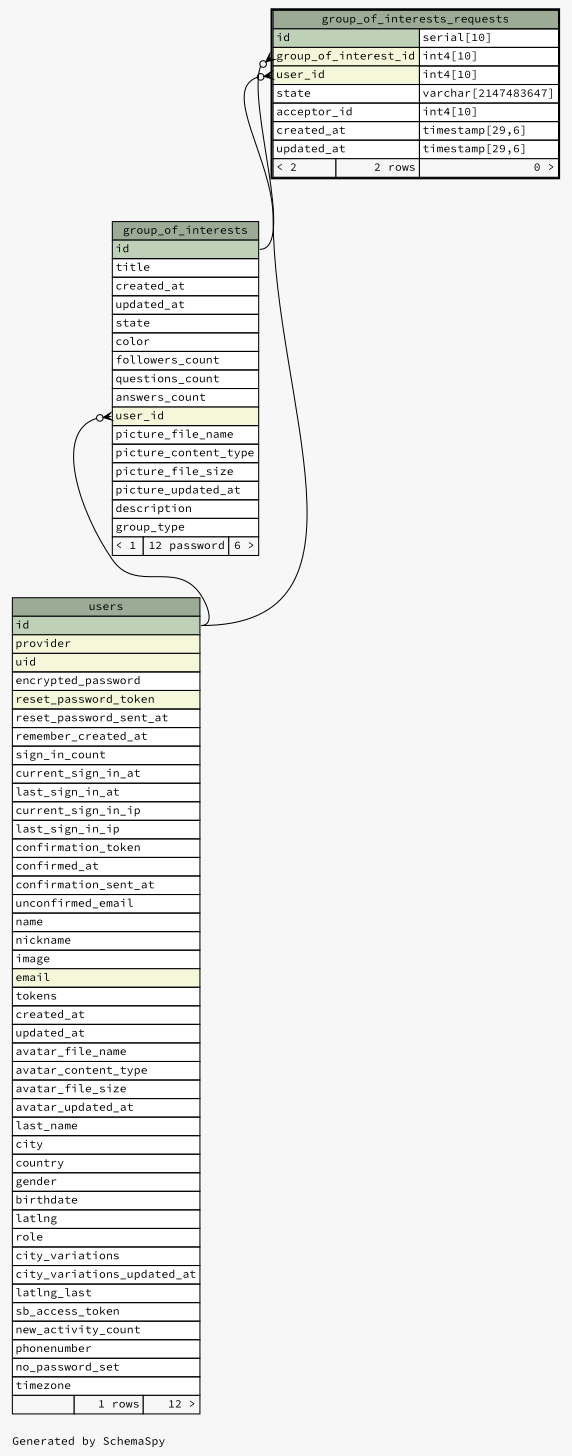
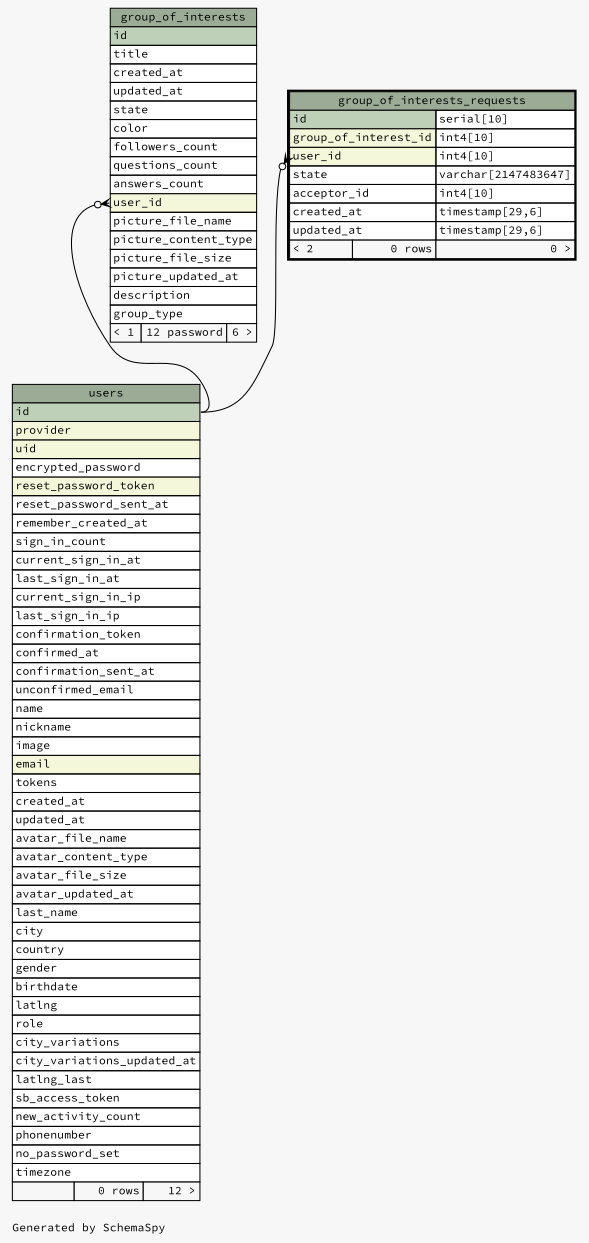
  digraph {
    bgcolor="#f7f7f7"
    fontname="Source Code Pro"
    fontsize=11
    label="\nGenerated by SchemaSpy"
    labeljust=l
    nodesep=0.18
    rankdir=TB
    ranksep=0.46
    node [fontname="Source Code Pro" fontsize=11 shape=plaintext]
    edge [arrowhead=none arrowsize=0.8 arrowtail=crowodot dir=back fontname="Source Code Pro" headport="id:e" tailport="user_id:w"]
    n1 [label=<     <TABLE BORDER="0" CELLBORDER="1" CELLSPACING="0" BGCOLOR="#ffffff">       <TR><TD COLSPAN="3" BGCOLOR="#9bab96" ALIGN="CENTER">group_of_interests</TD></TR>       <TR><TD PORT="id" COLSPAN="3" BGCOLOR="#bed1b8" ALIGN="LEFT">id</TD></TR>       <TR><TD PORT="title" COLSPAN="3" ALIGN="LEFT">title</TD></TR>       <TR><TD PORT="created_at" COLSPAN="3" ALIGN="LEFT">created_at</TD></TR>       <TR><TD PORT="updated_at" COLSPAN="3" ALIGN="LEFT">updated_at</TD></TR>       <TR><TD PORT="state" COLSPAN="3" ALIGN="LEFT">state</TD></TR>       <TR><TD PORT="color" COLSPAN="3" ALIGN="LEFT">color</TD></TR>       <TR><TD PORT="followers_count" COLSPAN="3" ALIGN="LEFT">followers_count</TD></TR>       <TR><TD PORT="questions_count" COLSPAN="3" ALIGN="LEFT">questions_count</TD></TR>       <TR><TD PORT="answers_count" COLSPAN="3" ALIGN="LEFT">answers_count</TD></TR>       <TR><TD PORT="user_id" COLSPAN="3" BGCOLOR="#f4f7da" ALIGN="LEFT">user_id</TD></TR>       <TR><TD PORT="picture_file_name" COLSPAN="3" ALIGN="LEFT">picture_file_name</TD></TR>       <TR><TD PORT="picture_content_type" COLSPAN="3" ALIGN="LEFT">picture_content_type</TD></TR>       <TR><TD PORT="picture_file_size" COLSPAN="3" ALIGN="LEFT">picture_file_size</TD></TR>       <TR><TD PORT="picture_updated_at" COLSPAN="3" ALIGN="LEFT">picture_updated_at</TD></TR>       <TR><TD PORT="description" COLSPAN="3" ALIGN="LEFT">description</TD></TR>       <TR><TD PORT="group_type" COLSPAN="3" ALIGN="LEFT">group_type</TD></TR>       <TR><TD ALIGN="LEFT" BGCOLOR="#f7f7f7">&lt; 1</TD><TD ALIGN="RIGHT" BGCOLOR="#f7f7f7">12 password</TD><TD ALIGN="RIGHT" BGCOLOR="#f7f7f7">6 &gt;</TD></TR>     </TABLE>>]
-   n2 [label=<     <TABLE BORDER="0" CELLBORDER="1" CELLSPACING="0" BGCOLOR="#ffffff">       <TR><TD COLSPAN="3" BGCOLOR="#9bab96" ALIGN="CENTER">users</TD></TR>       <TR><TD PORT="id" COLSPAN="3" BGCOLOR="#bed1b8" ALIGN="LEFT">id</TD></TR>       <TR><TD PORT="provider" COLSPAN="3" BGCOLOR="#f4f7da" ALIGN="LEFT">provider</TD></TR>       <TR><TD PORT="uid" COLSPAN="3" BGCOLOR="#f4f7da" ALIGN="LEFT">uid</TD></TR>       <TR><TD PORT="encrypted_password" COLSPAN="3" ALIGN="LEFT">encrypted_password</TD></TR>       <TR><TD PORT="reset_password_token" COLSPAN="3" BGCOLOR="#f4f7da" ALIGN="LEFT">reset_password_token</TD></TR>       <TR><TD PORT="reset_password_sent_at" COLSPAN="3" ALIGN="LEFT">reset_password_sent_at</TD></TR>       <TR><TD PORT="remember_created_at" COLSPAN="3" ALIGN="LEFT">remember_created_at</TD></TR>       <TR><TD PORT="sign_in_count" COLSPAN="3" ALIGN="LEFT">sign_in_count</TD></TR>       <TR><TD PORT="current_sign_in_at" COLSPAN="3" ALIGN="LEFT">current_sign_in_at</TD></TR>       <TR><TD PORT="last_sign_in_at" COLSPAN="3" ALIGN="LEFT">last_sign_in_at</TD></TR>       <TR><TD PORT="current_sign_in_ip" COLSPAN="3" ALIGN="LEFT">current_sign_in_ip</TD></TR>       <TR><TD PORT="last_sign_in_ip" COLSPAN="3" ALIGN="LEFT">last_sign_in_ip</TD></TR>       <TR><TD PORT="confirmation_token" COLSPAN="3" ALIGN="LEFT">confirmation_token</TD></TR>       <TR><TD PORT="confirmed_at" COLSPAN="3" ALIGN="LEFT">confirmed_at</TD></TR>       <TR><TD PORT="confirmation_sent_at" COLSPAN="3" ALIGN="LEFT">confirmation_sent_at</TD></TR>       <TR><TD PORT="unconfirmed_email" COLSPAN="3" ALIGN="LEFT">unconfirmed_email</TD></TR>       <TR><TD PORT="name" COLSPAN="3" ALIGN="LEFT">name</TD></TR>       <TR><TD PORT="nickname" COLSPAN="3" ALIGN="LEFT">nickname</TD></TR>       <TR><TD PORT="image" COLSPAN="3" ALIGN="LEFT">image</TD></TR>       <TR><TD PORT="email" COLSPAN="3" BGCOLOR="#f4f7da" ALIGN="LEFT">email</TD></TR>       <TR><TD PORT="tokens" COLSPAN="3" ALIGN="LEFT">tokens</TD></TR>       <TR><TD PORT="created_at" COLSPAN="3" ALIGN="LEFT">created_at</TD></TR>       <TR><TD PORT="updated_at" COLSPAN="3" ALIGN="LEFT">updated_at</TD></TR>       <TR><TD PORT="avatar_file_name" COLSPAN="3" ALIGN="LEFT">avatar_file_name</TD></TR>       <TR><TD PORT="avatar_content_type" COLSPAN="3" ALIGN="LEFT">avatar_content_type</TD></TR>       <TR><TD PORT="avatar_file_size" COLSPAN="3" ALIGN="LEFT">avatar_file_size</TD></TR>       <TR><TD PORT="avatar_updated_at" COLSPAN="3" ALIGN="LEFT">avatar_updated_at</TD></TR>       <TR><TD PORT="last_name" COLSPAN="3" ALIGN="LEFT">last_name</TD></TR>       <TR><TD PORT="city" COLSPAN="3" ALIGN="LEFT">city</TD></TR>       <TR><TD PORT="country" COLSPAN="3" ALIGN="LEFT">country</TD></TR>       <TR><TD PORT="gender" COLSPAN="3" ALIGN="LEFT">gender</TD></TR>       <TR><TD PORT="birthdate" COLSPAN="3" ALIGN="LEFT">birthdate</TD></TR>       <TR><TD PORT="latlng" COLSPAN="3" ALIGN="LEFT">latlng</TD></TR>       <TR><TD PORT="role" COLSPAN="3" ALIGN="LEFT">role</TD></TR>       <TR><TD PORT="city_variations" COLSPAN="3" ALIGN="LEFT">city_variations</TD></TR>       <TR><TD PORT="city_variations_updated_at" COLSPAN="3" ALIGN="LEFT">city_variations_updated_at</TD></TR>       <TR><TD PORT="latlng_last" COLSPAN="3" ALIGN="LEFT">latlng_last</TD></TR>       <TR><TD PORT="sb_access_token" COLSPAN="3" ALIGN="LEFT">sb_access_token</TD></TR>       <TR><TD PORT="new_activity_count" COLSPAN="3" ALIGN="LEFT">new_activity_count</TD></TR>       <TR><TD PORT="phonenumber" COLSPAN="3" ALIGN="LEFT">phonenumber</TD></TR>       <TR><TD PORT="no_password_set" COLSPAN="3" ALIGN="LEFT">no_password_set</TD></TR>       <TR><TD PORT="timezone" COLSPAN="3" ALIGN="LEFT">timezone</TD></TR>       <TR><TD ALIGN="LEFT" BGCOLOR="#f7f7f7">  </TD><TD ALIGN="RIGHT" BGCOLOR="#f7f7f7">1 rows</TD><TD ALIGN="RIGHT" BGCOLOR="#f7f7f7">12 &gt;</TD></TR>     </TABLE>>]
-   n3 [label=<     <TABLE BORDER="2" CELLBORDER="1" CELLSPACING="0" BGCOLOR="#ffffff">       <TR><TD COLSPAN="3" BGCOLOR="#9bab96" ALIGN="CENTER">group_of_interests_requests</TD></TR>       <TR><TD PORT="id" COLSPAN="2" BGCOLOR="#bed1b8" ALIGN="LEFT">id</TD><TD PORT="id.type" ALIGN="LEFT">serial[10]</TD></TR>       <TR><TD PORT="group_of_interest_id" COLSPAN="2" BGCOLOR="#f4f7da" ALIGN="LEFT">group_of_interest_id</TD><TD PORT="group_of_interest_id.type" ALIGN="LEFT">int4[10]</TD></TR>       <TR><TD PORT="user_id" COLSPAN="2" BGCOLOR="#f4f7da" ALIGN="LEFT">user_id</TD><TD PORT="user_id.type" ALIGN="LEFT">int4[10]</TD></TR>       <TR><TD PORT="state" COLSPAN="2" ALIGN="LEFT">state</TD><TD PORT="state.type" ALIGN="LEFT">varchar[2147483647]</TD></TR>       <TR><TD PORT="acceptor_id" COLSPAN="2" ALIGN="LEFT">acceptor_id</TD><TD PORT="acceptor_id.type" ALIGN="LEFT">int4[10]</TD></TR>       <TR><TD PORT="created_at" COLSPAN="2" ALIGN="LEFT">created_at</TD><TD PORT="created_at.type" ALIGN="LEFT">timestamp[29,6]</TD></TR>       <TR><TD PORT="updated_at" COLSPAN="2" ALIGN="LEFT">updated_at</TD><TD PORT="updated_at.type" ALIGN="LEFT">timestamp[29,6]</TD></TR>       <TR><TD ALIGN="LEFT" BGCOLOR="#f7f7f7">&lt; 2</TD><TD ALIGN="RIGHT" BGCOLOR="#f7f7f7">2 rows</TD><TD ALIGN="RIGHT" BGCOLOR="#f7f7f7">0 &gt;</TD></TR>     </TABLE>>]
+   n2 [label=<     <TABLE BORDER="0" CELLBORDER="1" CELLSPACING="0" BGCOLOR="#ffffff">       <TR><TD COLSPAN="3" BGCOLOR="#9bab96" ALIGN="CENTER">users</TD></TR>       <TR><TD PORT="id" COLSPAN="3" BGCOLOR="#bed1b8" ALIGN="LEFT">id</TD></TR>       <TR><TD PORT="provider" COLSPAN="3" BGCOLOR="#f4f7da" ALIGN="LEFT">provider</TD></TR>       <TR><TD PORT="uid" COLSPAN="3" BGCOLOR="#f4f7da" ALIGN="LEFT">uid</TD></TR>       <TR><TD PORT="encrypted_password" COLSPAN="3" ALIGN="LEFT">encrypted_password</TD></TR>       <TR><TD PORT="reset_password_token" COLSPAN="3" BGCOLOR="#f4f7da" ALIGN="LEFT">reset_password_token</TD></TR>       <TR><TD PORT="reset_password_sent_at" COLSPAN="3" ALIGN="LEFT">reset_password_sent_at</TD></TR>       <TR><TD PORT="remember_created_at" COLSPAN="3" ALIGN="LEFT">remember_created_at</TD></TR>       <TR><TD PORT="sign_in_count" COLSPAN="3" ALIGN="LEFT">sign_in_count</TD></TR>       <TR><TD PORT="current_sign_in_at" COLSPAN="3" ALIGN="LEFT">current_sign_in_at</TD></TR>       <TR><TD PORT="last_sign_in_at" COLSPAN="3" ALIGN="LEFT">last_sign_in_at</TD></TR>       <TR><TD PORT="current_sign_in_ip" COLSPAN="3" ALIGN="LEFT">current_sign_in_ip</TD></TR>       <TR><TD PORT="last_sign_in_ip" COLSPAN="3" ALIGN="LEFT">last_sign_in_ip</TD></TR>       <TR><TD PORT="confirmation_token" COLSPAN="3" ALIGN="LEFT">confirmation_token</TD></TR>       <TR><TD PORT="confirmed_at" COLSPAN="3" ALIGN="LEFT">confirmed_at</TD></TR>       <TR><TD PORT="confirmation_sent_at" COLSPAN="3" ALIGN="LEFT">confirmation_sent_at</TD></TR>       <TR><TD PORT="unconfirmed_email" COLSPAN="3" ALIGN="LEFT">unconfirmed_email</TD></TR>       <TR><TD PORT="name" COLSPAN="3" ALIGN="LEFT">name</TD></TR>       <TR><TD PORT="nickname" COLSPAN="3" ALIGN="LEFT">nickname</TD></TR>       <TR><TD PORT="image" COLSPAN="3" ALIGN="LEFT">image</TD></TR>       <TR><TD PORT="email" COLSPAN="3" BGCOLOR="#f4f7da" ALIGN="LEFT">email</TD></TR>       <TR><TD PORT="tokens" COLSPAN="3" ALIGN="LEFT">tokens</TD></TR>       <TR><TD PORT="created_at" COLSPAN="3" ALIGN="LEFT">created_at</TD></TR>       <TR><TD PORT="updated_at" COLSPAN="3" ALIGN="LEFT">updated_at</TD></TR>       <TR><TD PORT="avatar_file_name" COLSPAN="3" ALIGN="LEFT">avatar_file_name</TD></TR>       <TR><TD PORT="avatar_content_type" COLSPAN="3" ALIGN="LEFT">avatar_content_type</TD></TR>       <TR><TD PORT="avatar_file_size" COLSPAN="3" ALIGN="LEFT">avatar_file_size</TD></TR>       <TR><TD PORT="avatar_updated_at" COLSPAN="3" ALIGN="LEFT">avatar_updated_at</TD></TR>       <TR><TD PORT="last_name" COLSPAN="3" ALIGN="LEFT">last_name</TD></TR>       <TR><TD PORT="city" COLSPAN="3" ALIGN="LEFT">city</TD></TR>       <TR><TD PORT="country" COLSPAN="3" ALIGN="LEFT">country</TD></TR>       <TR><TD PORT="gender" COLSPAN="3" ALIGN="LEFT">gender</TD></TR>       <TR><TD PORT="birthdate" COLSPAN="3" ALIGN="LEFT">birthdate</TD></TR>       <TR><TD PORT="latlng" COLSPAN="3" ALIGN="LEFT">latlng</TD></TR>       <TR><TD PORT="role" COLSPAN="3" ALIGN="LEFT">role</TD></TR>       <TR><TD PORT="city_variations" COLSPAN="3" ALIGN="LEFT">city_variations</TD></TR>       <TR><TD PORT="city_variations_updated_at" COLSPAN="3" ALIGN="LEFT">city_variations_updated_at</TD></TR>       <TR><TD PORT="latlng_last" COLSPAN="3" ALIGN="LEFT">latlng_last</TD></TR>       <TR><TD PORT="sb_access_token" COLSPAN="3" ALIGN="LEFT">sb_access_token</TD></TR>       <TR><TD PORT="new_activity_count" COLSPAN="3" ALIGN="LEFT">new_activity_count</TD></TR>       <TR><TD PORT="phonenumber" COLSPAN="3" ALIGN="LEFT">phonenumber</TD></TR>       <TR><TD PORT="no_password_set" COLSPAN="3" ALIGN="LEFT">no_password_set</TD></TR>       <TR><TD PORT="timezone" COLSPAN="3" ALIGN="LEFT">timezone</TD></TR>       <TR><TD ALIGN="LEFT" BGCOLOR="#f7f7f7">  </TD><TD ALIGN="RIGHT" BGCOLOR="#f7f7f7">0 rows</TD><TD ALIGN="RIGHT" BGCOLOR="#f7f7f7">12 &gt;</TD></TR>     </TABLE>>]
+   n3 [label=<     <TABLE BORDER="2" CELLBORDER="1" CELLSPACING="0" BGCOLOR="#ffffff">       <TR><TD COLSPAN="3" BGCOLOR="#9bab96" ALIGN="CENTER">group_of_interests_requests</TD></TR>       <TR><TD PORT="id" COLSPAN="2" BGCOLOR="#bed1b8" ALIGN="LEFT">id</TD><TD PORT="id.type" ALIGN="LEFT">serial[10]</TD></TR>       <TR><TD PORT="group_of_interest_id" COLSPAN="2" BGCOLOR="#f4f7da" ALIGN="LEFT">group_of_interest_id</TD><TD PORT="group_of_interest_id.type" ALIGN="LEFT">int4[10]</TD></TR>       <TR><TD PORT="user_id" COLSPAN="2" BGCOLOR="#f4f7da" ALIGN="LEFT">user_id</TD><TD PORT="user_id.type" ALIGN="LEFT">int4[10]</TD></TR>       <TR><TD PORT="state" COLSPAN="2" ALIGN="LEFT">state</TD><TD PORT="state.type" ALIGN="LEFT">varchar[2147483647]</TD></TR>       <TR><TD PORT="acceptor_id" COLSPAN="2" ALIGN="LEFT">acceptor_id</TD><TD PORT="acceptor_id.type" ALIGN="LEFT">int4[10]</TD></TR>       <TR><TD PORT="created_at" COLSPAN="2" ALIGN="LEFT">created_at</TD><TD PORT="created_at.type" ALIGN="LEFT">timestamp[29,6]</TD></TR>       <TR><TD PORT="updated_at" COLSPAN="2" ALIGN="LEFT">updated_at</TD><TD PORT="updated_at.type" ALIGN="LEFT">timestamp[29,6]</TD></TR>       <TR><TD ALIGN="LEFT" BGCOLOR="#f7f7f7">&lt; 2</TD><TD ALIGN="RIGHT" BGCOLOR="#f7f7f7">0 rows</TD><TD ALIGN="RIGHT" BGCOLOR="#f7f7f7">0 &gt;</TD></TR>     </TABLE>>]
    n1 -> n2
-   n3 -> n1 [tailport="group_of_interest_id:w"]
    n3 -> n2
  }
